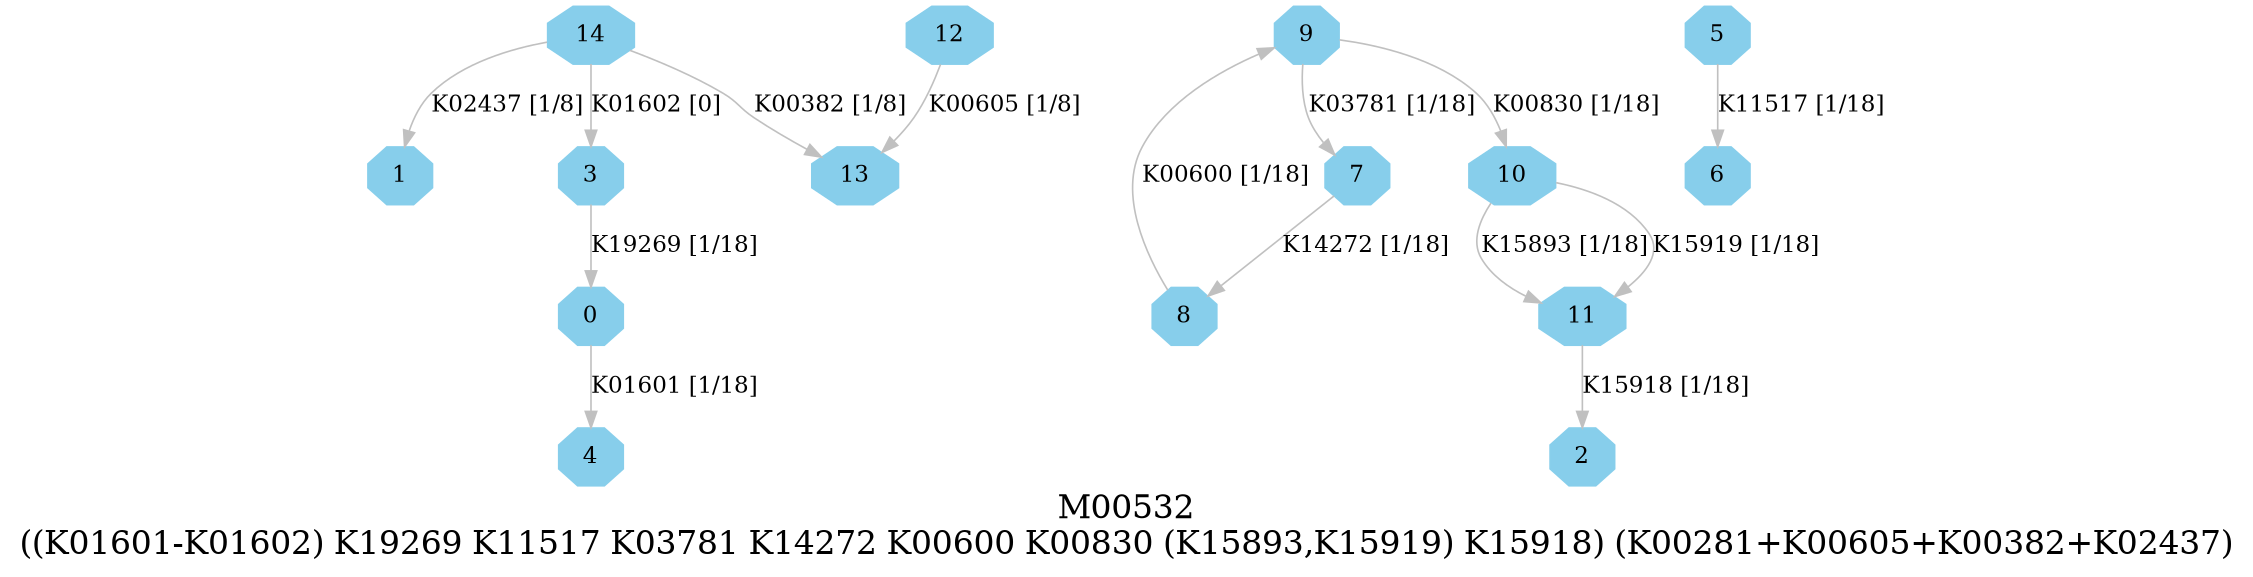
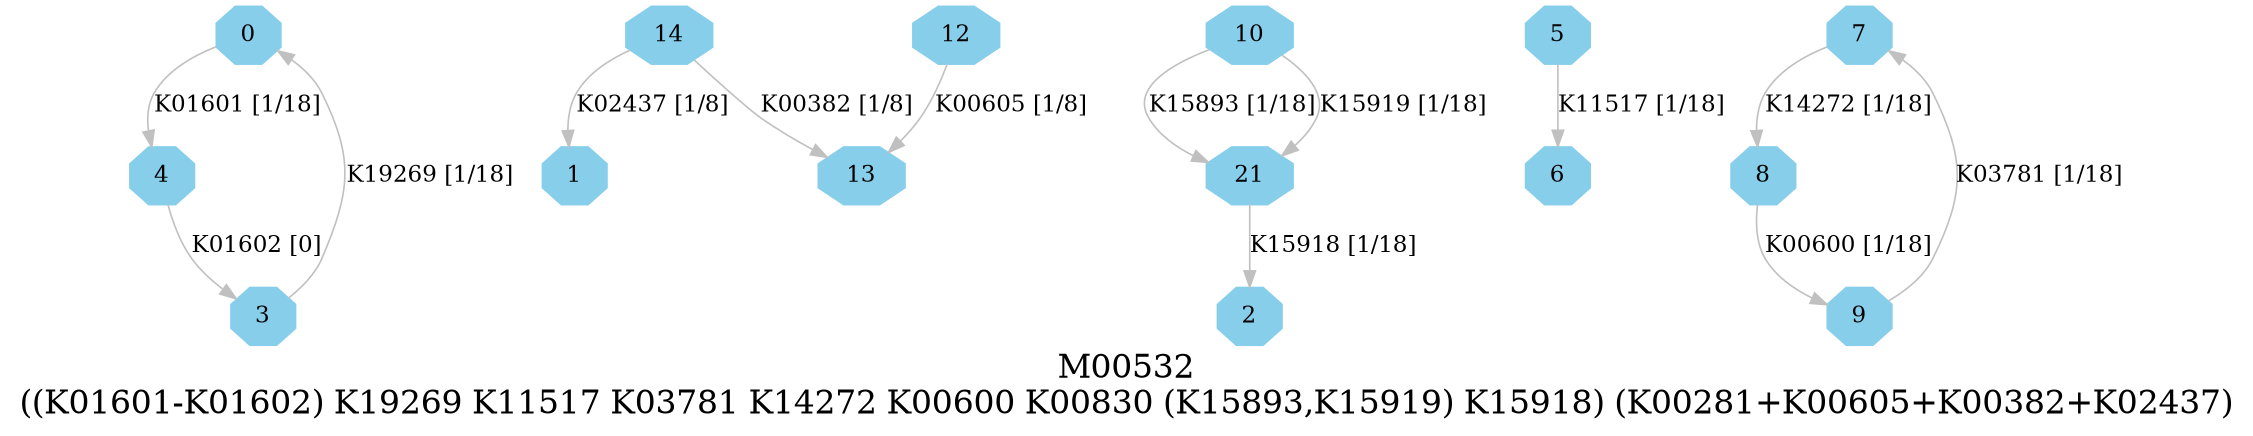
  digraph {
    fontsize=20
    label="M00532\n((K01601-K01602) K19269 K11517 K03781 K14272 K00600 K00830 (K15893,K15919) K15918) (K00281+K00605+K00382+K02437)"
    node [color=skyblue shape=octagon style=filled]
    edge [color=grey]
    0 [height=.3 width=.3]
    1 [height=.3 width=.3]
    2 [height=.3 width=.3]
    3 [height=.3 width=.3]
    4 [height=.3 width=.3]
    5 [height=.3 width=.3]
    6 [height=.3 width=.3]
    7 [height=.3 width=.3]
    8 [height=.3 width=.3]
    9 [height=.3 width=.3]
    10 [height=.3 width=.3]
-   11 [height=.3 width=.3]
+   11 [height=.3 width=.3 label=21]
    12 [height=.3 width=.3]
    13 [height=.3 width=.3]
    14 [height=.3 width=.3]
    subgraph sub_1 {
      0
      1
      2
      3
      4
      5
      6
      7
      8
      9
      10
      11
      12
      13
      14
    }
    0 -> 4 [label="K01601 [1/18]"]
    3 -> 0 [label="K19269 [1/18]"]
-   14 -> 3 [label="K01602 [0]"]
+   4 -> 3 [label="K01602 [0]"]
    5 -> 6 [label="K11517 [1/18]"]
    7 -> 8 [label="K14272 [1/18]"]
    8 -> 9 [label="K00600 [1/18]"]
    9 -> 7 [label="K03781 [1/18]"]
-   9 -> 10 [label="K00830 [1/18]"]
    10 -> 11 [label="K15893 [1/18]"]
    10 -> 11 [label="K15919 [1/18]"]
    11 -> 2 [label="K15918 [1/18]"]
    12 -> 13 [label="K00605 [1/8]"]
    14 -> 1 [label="K02437 [1/8]"]
    14 -> 13 [label="K00382 [1/8]"]
  }
